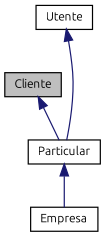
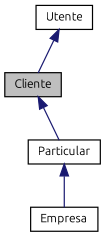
  digraph {
    fontname=Ubuntu
    node [color=black fillcolor=white fontname=Ubuntu fontsize=10 shape=record style=filled]
    edge [color=midnightblue dir=back fontname=Ubuntu fontsize=10 labelfontname=Helvetica labelfontsize=10 style=solid]
    n1 [fillcolor=grey75 fontcolor=black height=0.2 label=Cliente width=0.4]
    n2 [height=0.2 label=Particular width=0.4]
    n3 [height=0.2 label=Empresa width=0.4]
    n4 [height=0.2 label=Utente width=0.4]
    n1 -> n2
    n2 -> n3
-   n4 -> n2
+   n4 -> n1
  }
